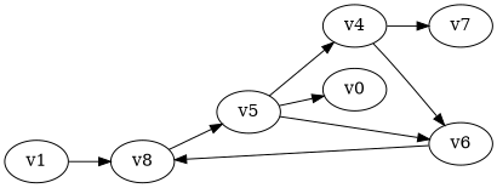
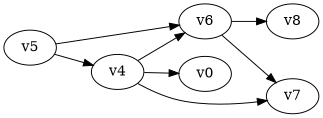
  digraph {
    multiplicity_factor=1
    overall_factor=1
    rankdir=LR
    node [int_id=V_3_SCALAR_000]
    edge [pdg=1000]
    n1 [label=v8]
    v5
-   v1 [int_id=""]
    v4 [int_id=V_4_SCALAR_0000]
    v6
    n6 [label=v0 int_id=""]
    v7
-   n1 -> v5
    v5 -> v4
    v5 -> v6
-   v1 -> n1 [mom=p1]
    v4 -> v6 [lmb_index=0]
-   v5 -> n6 [mom=p2]
+   v4 -> n6 [mom=p2]
    v4 -> v7 [lmb_index=1]
    v6 -> n1
+   v6 -> v7 [lmb_index=2]
  }
